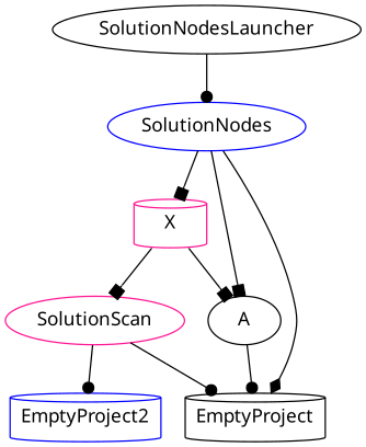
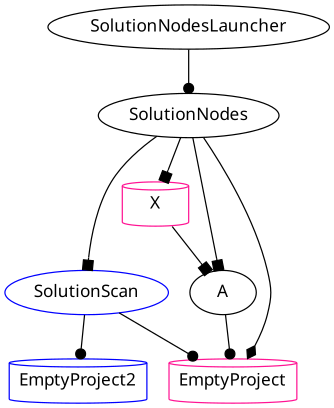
  digraph {
    fontname="Noto Sans"
    node [color=blue fontname="Noto Sans" shape=ellipse]
    edge [arrowhead=dot fontname="Noto Sans"]
    EmptyProject2 [shape=cylinder]
-   SolutionScan [color=deeppink]
-   EmptyProject [color=black shape=cylinder]
-   SolutionNodes
+   SolutionScan
+   EmptyProject [color=deeppink shape=cylinder]
+   SolutionNodes [color=black]
    A [color=black]
    X [color=deeppink shape=cylinder]
    SolutionNodesLauncher [color=black]
    SolutionScan -> EmptyProject2
    SolutionScan -> EmptyProject
-   X -> SolutionScan [arrowhead=box]
+   SolutionNodes -> SolutionScan [arrowhead=box]
    SolutionNodes -> EmptyProject [arrowhead=diamond]
    SolutionNodes -> A [arrowhead=box]
    SolutionNodes -> X [arrowhead=box]
    A -> EmptyProject
    X -> A [arrowhead=box]
    SolutionNodesLauncher -> SolutionNodes
  }
